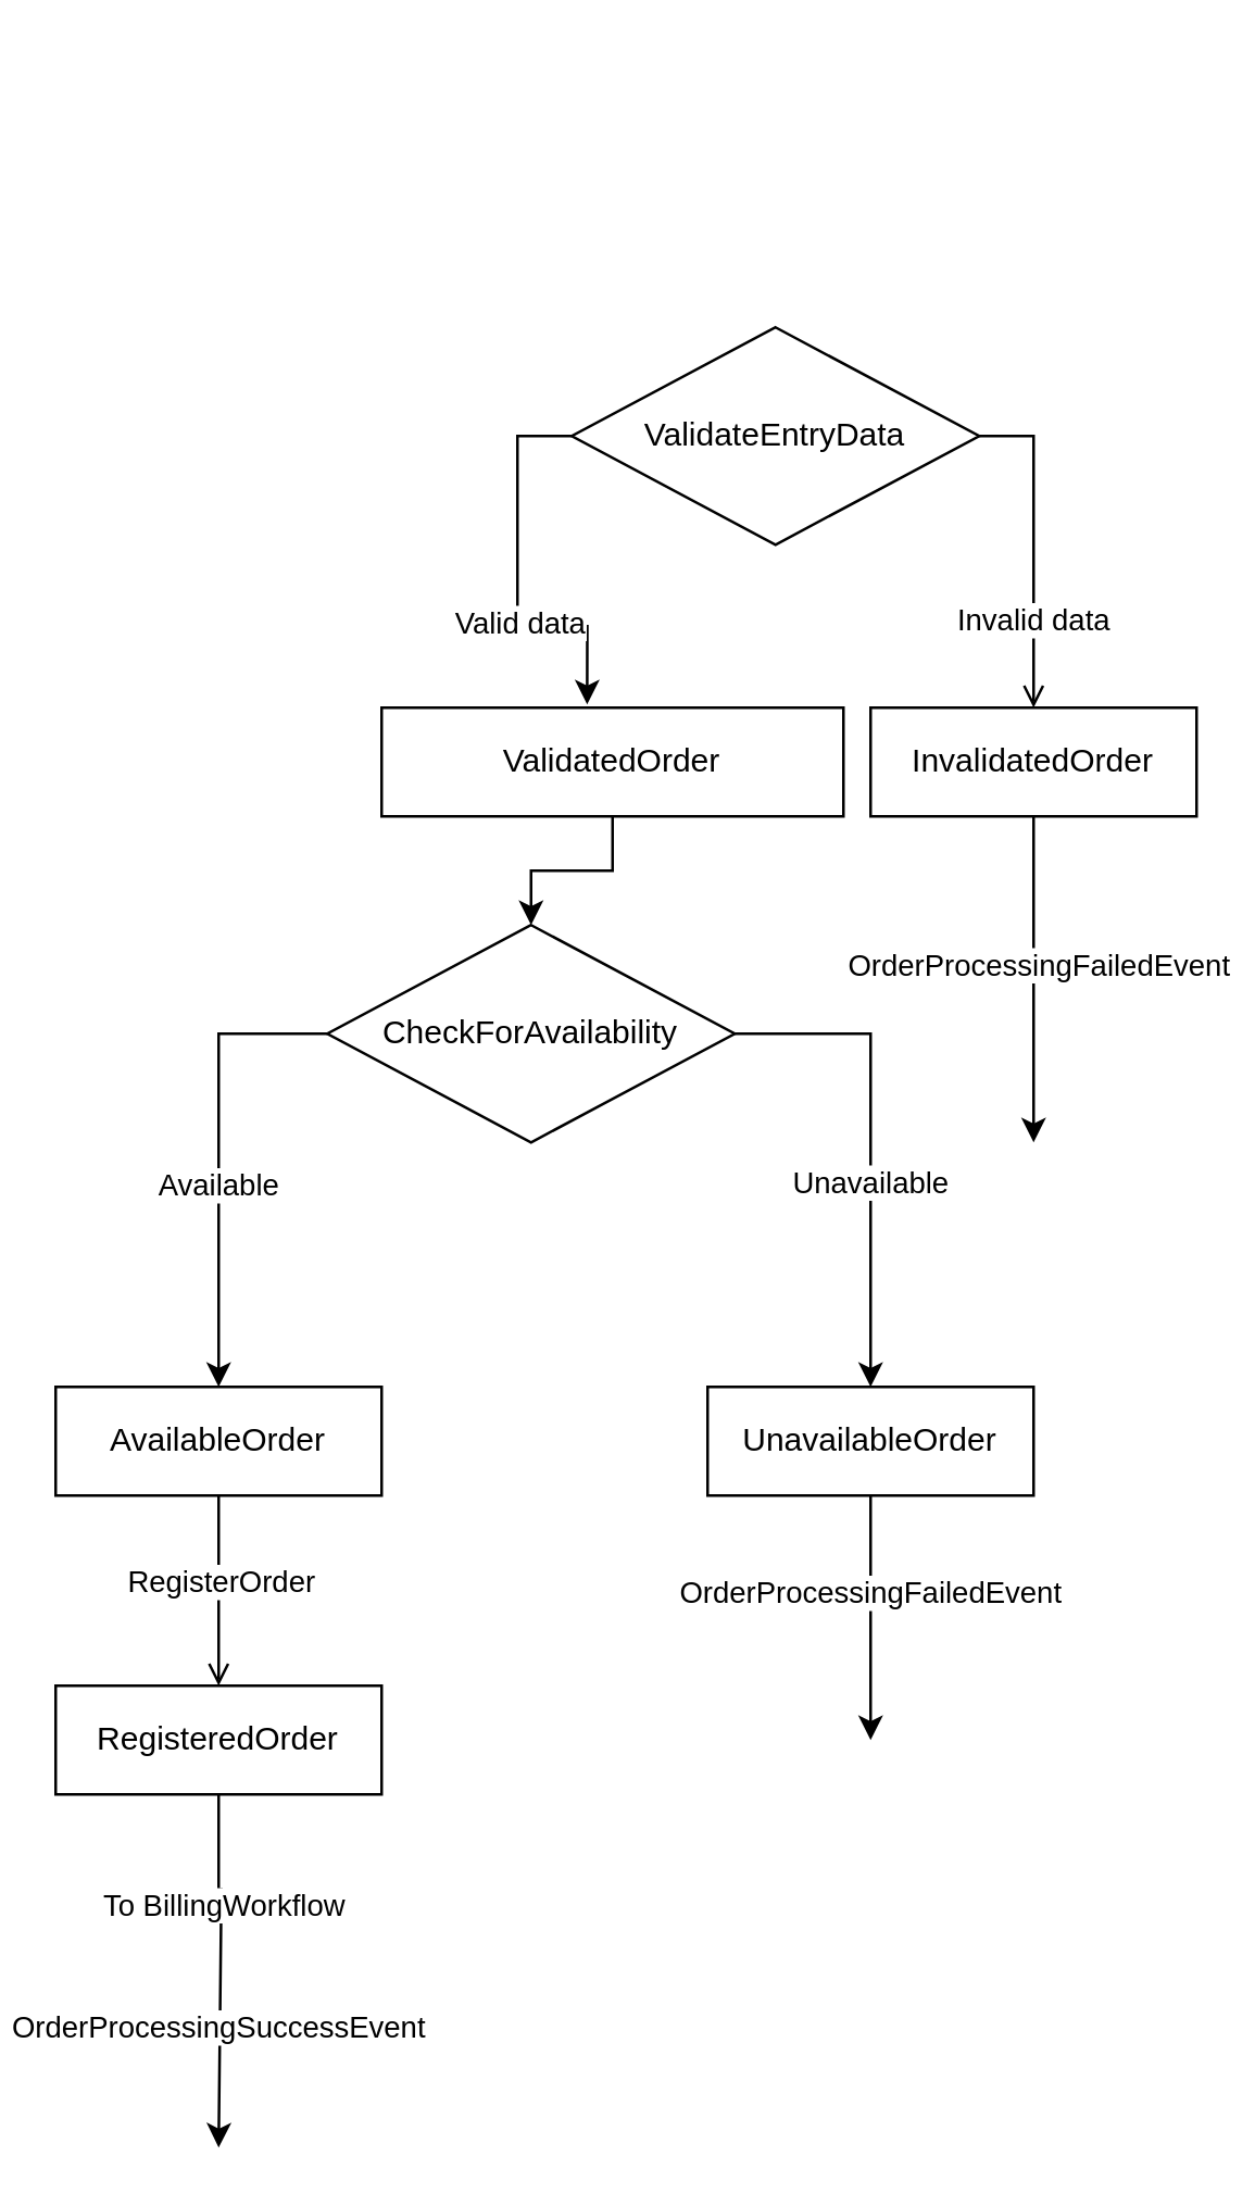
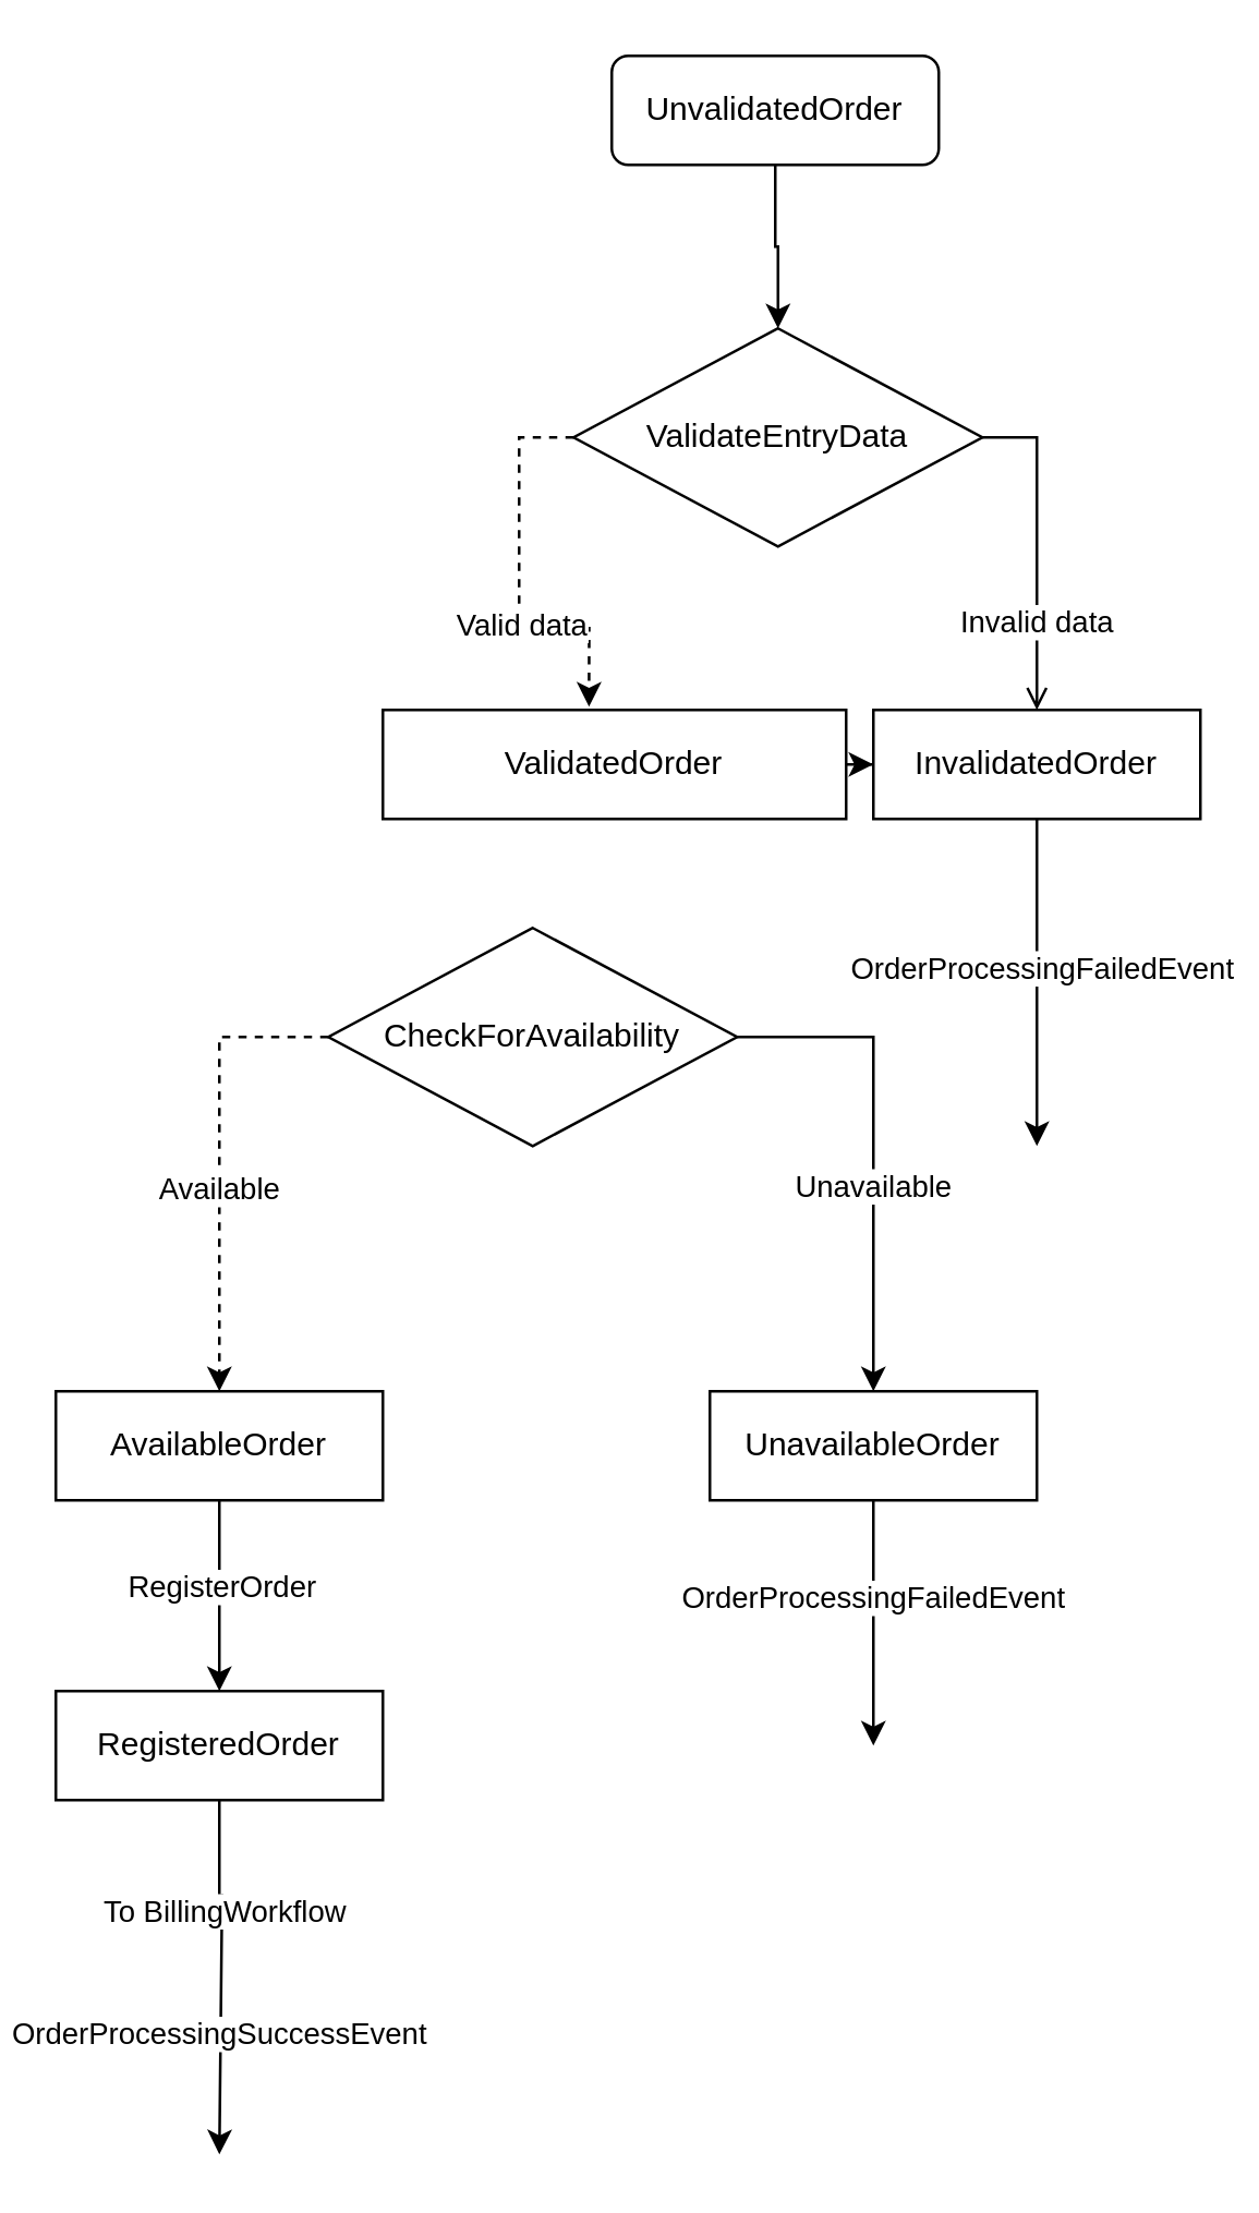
  <mxCell id="0" />
  <mxCell id="1" parent="0" />
- <mxCell id="4" value="" style="edgeStyle=orthogonalEdgeStyle;rounded=0;orthogonalLoop=1;jettySize=auto;html=1;" parent="1" source="5" target="28" edge="1"><mxGeometry relative="1" as="geometry" /></mxCell>
+ <mxCell id="2" style="edgeStyle=orthogonalEdgeStyle;rounded=0;orthogonalLoop=1;jettySize=auto;html=1;entryX=0.5;entryY=0;entryDx=0;entryDy=0;" parent="1" source="3" target="21" edge="1"><mxGeometry relative="1" as="geometry" /></mxCell>
+ <mxCell id="3" value="UnvalidatedOrder" style="rounded=1;whiteSpace=wrap;html=1;fontSize=12;glass=0;strokeWidth=1;shadow=0;" parent="1" vertex="1"><mxGeometry x="224" y="20" width="120" height="40" as="geometry" /></mxCell>
+ <mxCell id="4" value="" style="edgeStyle=orthogonalEdgeStyle;rounded=0;orthogonalLoop=1;jettySize=auto;html=1;" parent="1" source="5" target="8" edge="1"><mxGeometry relative="1" as="geometry" /></mxCell>
  <mxCell id="5" value="ValidatedOrder" style="rounded=0;whiteSpace=wrap;html=1;" parent="1" vertex="1"><mxGeometry x="140" y="260" width="170" height="40" as="geometry" /></mxCell>
  <mxCell id="6" style="edgeStyle=orthogonalEdgeStyle;rounded=0;orthogonalLoop=1;jettySize=auto;html=1;" edge="1" parent="1" source="8"><mxGeometry relative="1" as="geometry"><mxPoint x="380" y="420" as="targetPoint" /></mxGeometry></mxCell>
  <mxCell id="7" value="OrderProcessingFailedEvent" style="edgeLabel;html=1;align=center;verticalAlign=middle;resizable=0;points=[];" vertex="1" connectable="0" parent="6"><mxGeometry x="-0.1" y="1" relative="1" as="geometry"><mxPoint as="offset" /></mxGeometry></mxCell>
  <mxCell id="8" value="InvalidatedOrder" style="rounded=0;whiteSpace=wrap;html=1;" parent="1" vertex="1"><mxGeometry x="320" y="260" width="120" height="40" as="geometry" /></mxCell>
- <mxCell id="9" style="edgeStyle=orthogonalEdgeStyle;rounded=0;orthogonalLoop=1;jettySize=auto;html=1;entryX=0.5;entryY=0;entryDx=0;entryDy=0;endArrow=open;" parent="1" source="11" target="18" edge="1"><mxGeometry relative="1" as="geometry" /></mxCell>
+ <mxCell id="9" style="edgeStyle=orthogonalEdgeStyle;rounded=0;orthogonalLoop=1;jettySize=auto;html=1;entryX=0.5;entryY=0;entryDx=0;entryDy=0;" parent="1" source="11" target="18" edge="1"><mxGeometry relative="1" as="geometry" /></mxCell>
  <mxCell id="10" value="RegisterOrder" style="edgeLabel;html=1;align=center;verticalAlign=middle;resizable=0;points=[];" parent="9" vertex="1" connectable="0"><mxGeometry x="-0.12" relative="1" as="geometry"><mxPoint as="offset" /></mxGeometry></mxCell>
  <mxCell id="11" value="AvailableOrder" style="rounded=0;whiteSpace=wrap;html=1;" parent="1" vertex="1"><mxGeometry x="20" y="510" width="120" height="40" as="geometry" /></mxCell>
  <mxCell id="12" style="edgeStyle=orthogonalEdgeStyle;rounded=0;orthogonalLoop=1;jettySize=auto;html=1;" edge="1" parent="1" source="14"><mxGeometry relative="1" as="geometry"><mxPoint x="320" y="640" as="targetPoint" /></mxGeometry></mxCell>
  <mxCell id="13" value="OrderProcessingFailedEvent" style="edgeLabel;html=1;align=center;verticalAlign=middle;resizable=0;points=[];" vertex="1" connectable="0" parent="12"><mxGeometry x="-0.222" y="-1" relative="1" as="geometry"><mxPoint as="offset" /></mxGeometry></mxCell>
  <mxCell id="14" value="UnavailableOrder" style="rounded=0;whiteSpace=wrap;html=1;" parent="1" vertex="1"><mxGeometry x="260" y="510" width="120" height="40" as="geometry" /></mxCell>
  <mxCell id="15" style="edgeStyle=orthogonalEdgeStyle;rounded=0;orthogonalLoop=1;jettySize=auto;html=1;exitX=0.5;exitY=1;exitDx=0;exitDy=0;" parent="1" source="18" edge="1"><mxGeometry relative="1" as="geometry"><mxPoint x="80" y="790" as="targetPoint" /><Array as="points"><mxPoint x="80" y="695" /><mxPoint x="81" y="695" /></Array></mxGeometry></mxCell>
  <mxCell id="16" value="To BillingWorkflow" style="edgeLabel;html=1;align=center;verticalAlign=middle;resizable=0;points=[];" parent="15" vertex="1" connectable="0"><mxGeometry x="-0.371" y="1" relative="1" as="geometry"><mxPoint as="offset" /></mxGeometry></mxCell>
  <mxCell id="17" value="OrderProcessingSuccessEvent" style="edgeLabel;html=1;align=center;verticalAlign=middle;resizable=0;points=[];" vertex="1" connectable="0" parent="15"><mxGeometry x="0.332" y="-1" relative="1" as="geometry"><mxPoint as="offset" /></mxGeometry></mxCell>
  <mxCell id="18" value="RegisteredOrder" style="rounded=0;whiteSpace=wrap;html=1;" parent="1" vertex="1"><mxGeometry x="20" y="620" width="120" height="40" as="geometry" /></mxCell>
  <mxCell id="19" style="edgeStyle=orthogonalEdgeStyle;rounded=0;orthogonalLoop=1;jettySize=auto;html=1;exitX=1;exitY=0.5;exitDx=0;exitDy=0;entryX=0.5;entryY=0;entryDx=0;entryDy=0;endArrow=open;" parent="1" source="21" target="8" edge="1"><mxGeometry relative="1" as="geometry"><Array as="points"><mxPoint x="380" y="160" /></Array></mxGeometry></mxCell>
  <mxCell id="20" value="Invalid data" style="edgeLabel;html=1;align=center;verticalAlign=middle;resizable=0;points=[];" parent="19" vertex="1" connectable="0"><mxGeometry x="0.447" y="-1" relative="1" as="geometry"><mxPoint as="offset" /></mxGeometry></mxCell>
  <mxCell id="21" value="ValidateEntryData" style="rhombus;whiteSpace=wrap;html=1;" parent="1" vertex="1"><mxGeometry x="210" y="120" width="150" height="80" as="geometry" /></mxCell>
- <mxCell id="22" style="edgeStyle=orthogonalEdgeStyle;rounded=0;orthogonalLoop=1;jettySize=auto;html=1;exitX=0;exitY=0.5;exitDx=0;exitDy=0;entryX=0.445;entryY=-0.029;entryDx=0;entryDy=0;entryPerimeter=0;" parent="1" source="21" target="5" edge="1"><mxGeometry relative="1" as="geometry" /></mxCell>
+ <mxCell id="22" style="edgeStyle=orthogonalEdgeStyle;rounded=0;orthogonalLoop=1;jettySize=auto;html=1;exitX=0;exitY=0.5;exitDx=0;exitDy=0;entryX=0.445;entryY=-0.029;entryDx=0;entryDy=0;entryPerimeter=0;dashed=1;" parent="1" source="21" target="5" edge="1"><mxGeometry relative="1" as="geometry" /></mxCell>
  <mxCell id="23" value="Valid data" style="edgeLabel;html=1;align=center;verticalAlign=middle;resizable=0;points=[];" parent="22" vertex="1" connectable="0"><mxGeometry x="0.215" relative="1" as="geometry"><mxPoint as="offset" /></mxGeometry></mxCell>
- <mxCell id="24" style="edgeStyle=orthogonalEdgeStyle;rounded=0;orthogonalLoop=1;jettySize=auto;html=1;exitX=0;exitY=0.5;exitDx=0;exitDy=0;entryX=0.5;entryY=0;entryDx=0;entryDy=0;" parent="1" source="28" target="11" edge="1"><mxGeometry relative="1" as="geometry" /></mxCell>
+ <mxCell id="24" style="edgeStyle=orthogonalEdgeStyle;rounded=0;orthogonalLoop=1;jettySize=auto;html=1;exitX=0;exitY=0.5;exitDx=0;exitDy=0;entryX=0.5;entryY=0;entryDx=0;entryDy=0;dashed=1;" parent="1" source="28" target="11" edge="1"><mxGeometry relative="1" as="geometry" /></mxCell>
  <mxCell id="25" value="Available" style="edgeLabel;html=1;align=center;verticalAlign=middle;resizable=0;points=[];" parent="24" vertex="1" connectable="0"><mxGeometry x="0.123" y="-1" relative="1" as="geometry"><mxPoint as="offset" /></mxGeometry></mxCell>
  <mxCell id="26" style="edgeStyle=orthogonalEdgeStyle;rounded=0;orthogonalLoop=1;jettySize=auto;html=1;exitX=1;exitY=0.5;exitDx=0;exitDy=0;entryX=0.5;entryY=0;entryDx=0;entryDy=0;" parent="1" source="28" target="14" edge="1"><mxGeometry relative="1" as="geometry" /></mxCell>
  <mxCell id="27" value="Unavailable" style="edgeLabel;html=1;align=center;verticalAlign=middle;resizable=0;points=[];" parent="26" vertex="1" connectable="0"><mxGeometry x="0.154" y="-1" relative="1" as="geometry"><mxPoint as="offset" /></mxGeometry></mxCell>
  <mxCell id="28" value="CheckForAvailability" style="rhombus;whiteSpace=wrap;html=1;" parent="1" vertex="1"><mxGeometry x="120" y="340" width="150" height="80" as="geometry" /></mxCell>
